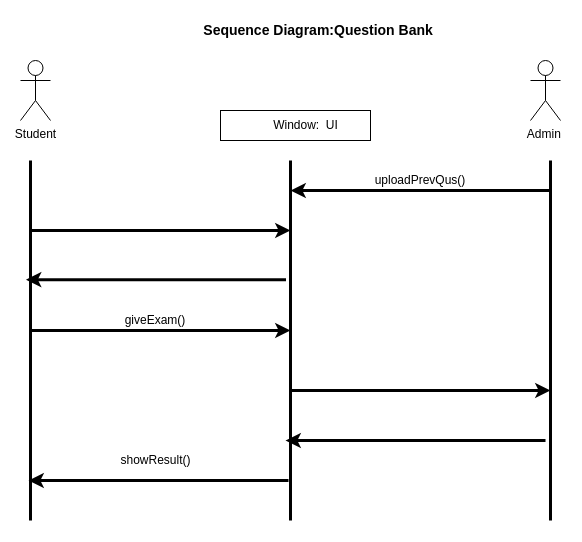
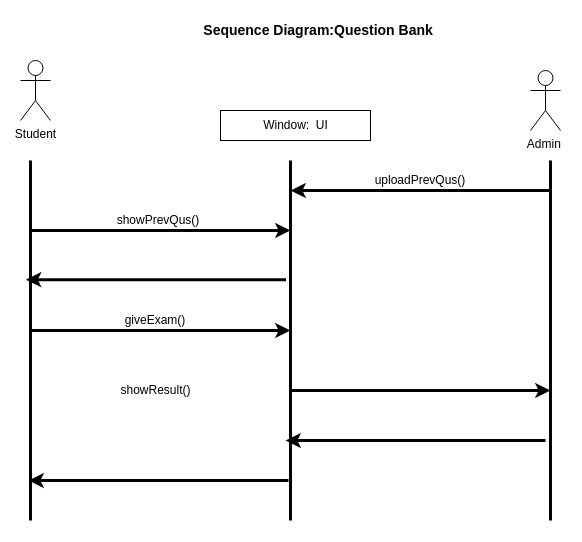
  <mxCell id="0" />
  <mxCell id="1" parent="0" />
  <mxCell id="2" value="" style="endArrow=none;html=1;strokeWidth=3;" edge="1" parent="1"><mxGeometry width="50" height="50" relative="1" as="geometry"><mxPoint x="30" y="520" as="sourcePoint" /><mxPoint x="30" y="160" as="targetPoint" /></mxGeometry></mxCell>
  <mxCell id="3" value="" style="endArrow=none;html=1;strokeWidth=3;" edge="1" parent="1"><mxGeometry width="50" height="50" relative="1" as="geometry"><mxPoint x="290" y="520" as="sourcePoint" /><mxPoint x="290" y="160" as="targetPoint" /></mxGeometry></mxCell>
  <mxCell id="4" value="" style="endArrow=none;html=1;strokeWidth=3;" edge="1" parent="1"><mxGeometry width="50" height="50" relative="1" as="geometry"><mxPoint x="550" y="520" as="sourcePoint" /><mxPoint x="550" y="160" as="targetPoint" /></mxGeometry></mxCell>
  <mxCell id="5" value="Student&lt;br&gt;" style="shape=umlActor;verticalLabelPosition=bottom;labelBackgroundColor=#ffffff;verticalAlign=top;html=1;outlineConnect=0;" vertex="1" parent="1"><mxGeometry x="20" y="60" width="30" height="60" as="geometry" /></mxCell>
  <mxCell id="6" value="" style="endArrow=classic;html=1;strokeWidth=3;" edge="1" parent="1"><mxGeometry width="50" height="50" relative="1" as="geometry"><mxPoint x="30" y="230" as="sourcePoint" /><mxPoint x="290" y="230" as="targetPoint" /></mxGeometry></mxCell>
  <mxCell id="7" value="" style="endArrow=classic;html=1;strokeWidth=3;" edge="1" parent="1"><mxGeometry width="50" height="50" relative="1" as="geometry"><mxPoint x="285.5" y="279.17" as="sourcePoint" /><mxPoint x="25.5" y="279.17" as="targetPoint" /></mxGeometry></mxCell>
- <mxCell id="8" value="Admin&amp;nbsp;" style="shape=umlActor;verticalLabelPosition=bottom;labelBackgroundColor=#ffffff;verticalAlign=top;html=1;outlineConnect=0;" vertex="1" parent="1"><mxGeometry x="530" y="60" width="30" height="60" as="geometry" /></mxCell>
+ <mxCell id="8" value="Admin&amp;nbsp;" style="shape=umlActor;verticalLabelPosition=bottom;labelBackgroundColor=#ffffff;verticalAlign=top;html=1;outlineConnect=0;" vertex="1" parent="1"><mxGeometry x="530" y="70" width="30" height="60" as="geometry" /></mxCell>
  <mxCell id="9" value="" style="endArrow=classic;html=1;strokeWidth=3;" edge="1" parent="1"><mxGeometry width="50" height="50" relative="1" as="geometry"><mxPoint x="290" y="390" as="sourcePoint" /><mxPoint x="550" y="390" as="targetPoint" /></mxGeometry></mxCell>
  <mxCell id="10" value="" style="endArrow=classic;html=1;strokeWidth=3;" edge="1" parent="1"><mxGeometry width="50" height="50" relative="1" as="geometry"><mxPoint x="288" y="480" as="sourcePoint" /><mxPoint x="28" y="480" as="targetPoint" /></mxGeometry></mxCell>
- <mxCell id="11" value="showResult()" style="text;html=1;strokeColor=none;fillColor=none;align=center;verticalAlign=middle;whiteSpace=wrap;rounded=0;" vertex="1" parent="1"><mxGeometry x="83" y="450" width="145" height="20" as="geometry" /></mxCell>
+ <mxCell id="11" value="showResult()" style="text;html=1;strokeColor=none;fillColor=none;align=center;verticalAlign=middle;whiteSpace=wrap;rounded=0;" vertex="1" parent="1"><mxGeometry x="83" y="380" width="145" height="20" as="geometry" /></mxCell>
  <mxCell id="12" value="" style="rounded=0;whiteSpace=wrap;html=1;" vertex="1" parent="1"><mxGeometry x="220" y="110" width="150" height="30" as="geometry" /></mxCell>
- <mxCell id="13" value="Window:&amp;nbsp; UI" style="text;html=1;strokeColor=none;fillColor=none;align=center;verticalAlign=middle;whiteSpace=wrap;rounded=0;" vertex="1" parent="1"><mxGeometry x="262.5" y="115" width="85" height="20" as="geometry" /></mxCell>
+ <mxCell id="13" value="Window:&amp;nbsp; UI" style="text;html=1;strokeColor=none;fillColor=none;align=center;verticalAlign=middle;whiteSpace=wrap;rounded=0;" vertex="1" parent="1"><mxGeometry x="252.5" y="115" width="85" height="20" as="geometry" /></mxCell>
  <mxCell id="14" value="&lt;font style=&quot;font-size: 14px&quot;&gt;&lt;b&gt;Sequence Diagram:Question Bank&amp;nbsp;&lt;/b&gt;&lt;/font&gt;" style="text;html=1;strokeColor=none;fillColor=none;align=center;verticalAlign=middle;whiteSpace=wrap;rounded=0;" vertex="1" parent="1"><mxGeometry x="190" y="20" width="260" height="20" as="geometry" /></mxCell>
+ <mxCell id="15" value="showPrevQus()" style="text;html=1;strokeColor=none;fillColor=none;align=center;verticalAlign=middle;whiteSpace=wrap;rounded=0;" vertex="1" parent="1"><mxGeometry x="88" y="210" width="140" height="20" as="geometry" /></mxCell>
  <mxCell id="16" value="" style="endArrow=classic;html=1;strokeWidth=3;" edge="1" parent="1"><mxGeometry width="50" height="50" relative="1" as="geometry"><mxPoint x="30" y="330" as="sourcePoint" /><mxPoint x="290" y="330" as="targetPoint" /></mxGeometry></mxCell>
  <mxCell id="17" value="" style="endArrow=classic;html=1;strokeWidth=3;" edge="1" parent="1"><mxGeometry width="50" height="50" relative="1" as="geometry"><mxPoint x="545" y="440" as="sourcePoint" /><mxPoint x="285" y="440" as="targetPoint" /></mxGeometry></mxCell>
  <mxCell id="18" value="" style="endArrow=classic;html=1;strokeWidth=3;" edge="1" parent="1"><mxGeometry width="50" height="50" relative="1" as="geometry"><mxPoint x="550" y="190" as="sourcePoint" /><mxPoint x="290" y="190" as="targetPoint" /></mxGeometry></mxCell>
  <mxCell id="19" value="uploadPrevQus()" style="text;html=1;strokeColor=none;fillColor=none;align=center;verticalAlign=middle;whiteSpace=wrap;rounded=0;" vertex="1" parent="1"><mxGeometry x="400" y="170" width="40" height="20" as="geometry" /></mxCell>
  <mxCell id="20" value="giveExam()" style="text;html=1;strokeColor=none;fillColor=none;align=center;verticalAlign=middle;whiteSpace=wrap;rounded=0;" vertex="1" parent="1"><mxGeometry x="135" y="310" width="40" height="20" as="geometry" /></mxCell>
